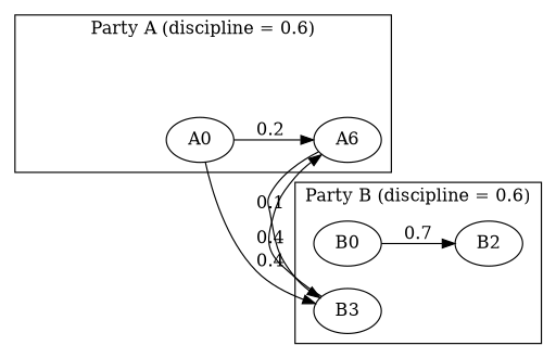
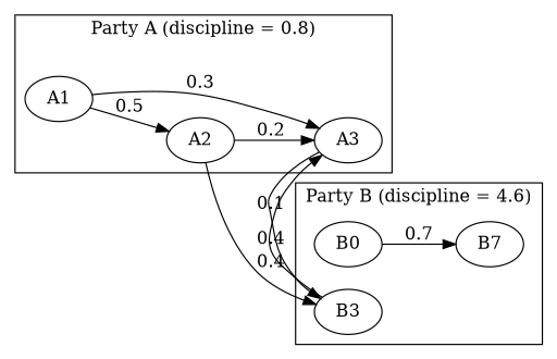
  digraph {
    rankdir=LR
-   A2 [label=A0]
-   A3 [label=A6]
+   A1
+   A2
+   A3
    n4 [label=B0]
-   B2
+   B2 [label=B7]
    B3
    subgraph cluster_1 {
-     label="Party A (discipline = 0.6)"
+     label="Party A (discipline = 0.8)"
+     A1
      A2
      A3
    }
    subgraph cluster_2 {
-     label="Party B (discipline = 0.6)"
+     label="Party B (discipline = 4.6)"
      n4
      B2
      B3
    }
+   A1 -> A2 [label=0.5]
+   A1 -> A3 [label=0.3]
    A2 -> A3 [label=0.2]
    A2 -> B3 [label=0.4]
    A3 -> B3 [label=0.1]
    n4 -> B2 [label=0.7]
    B3 -> A3 [label=0.4]
  }
